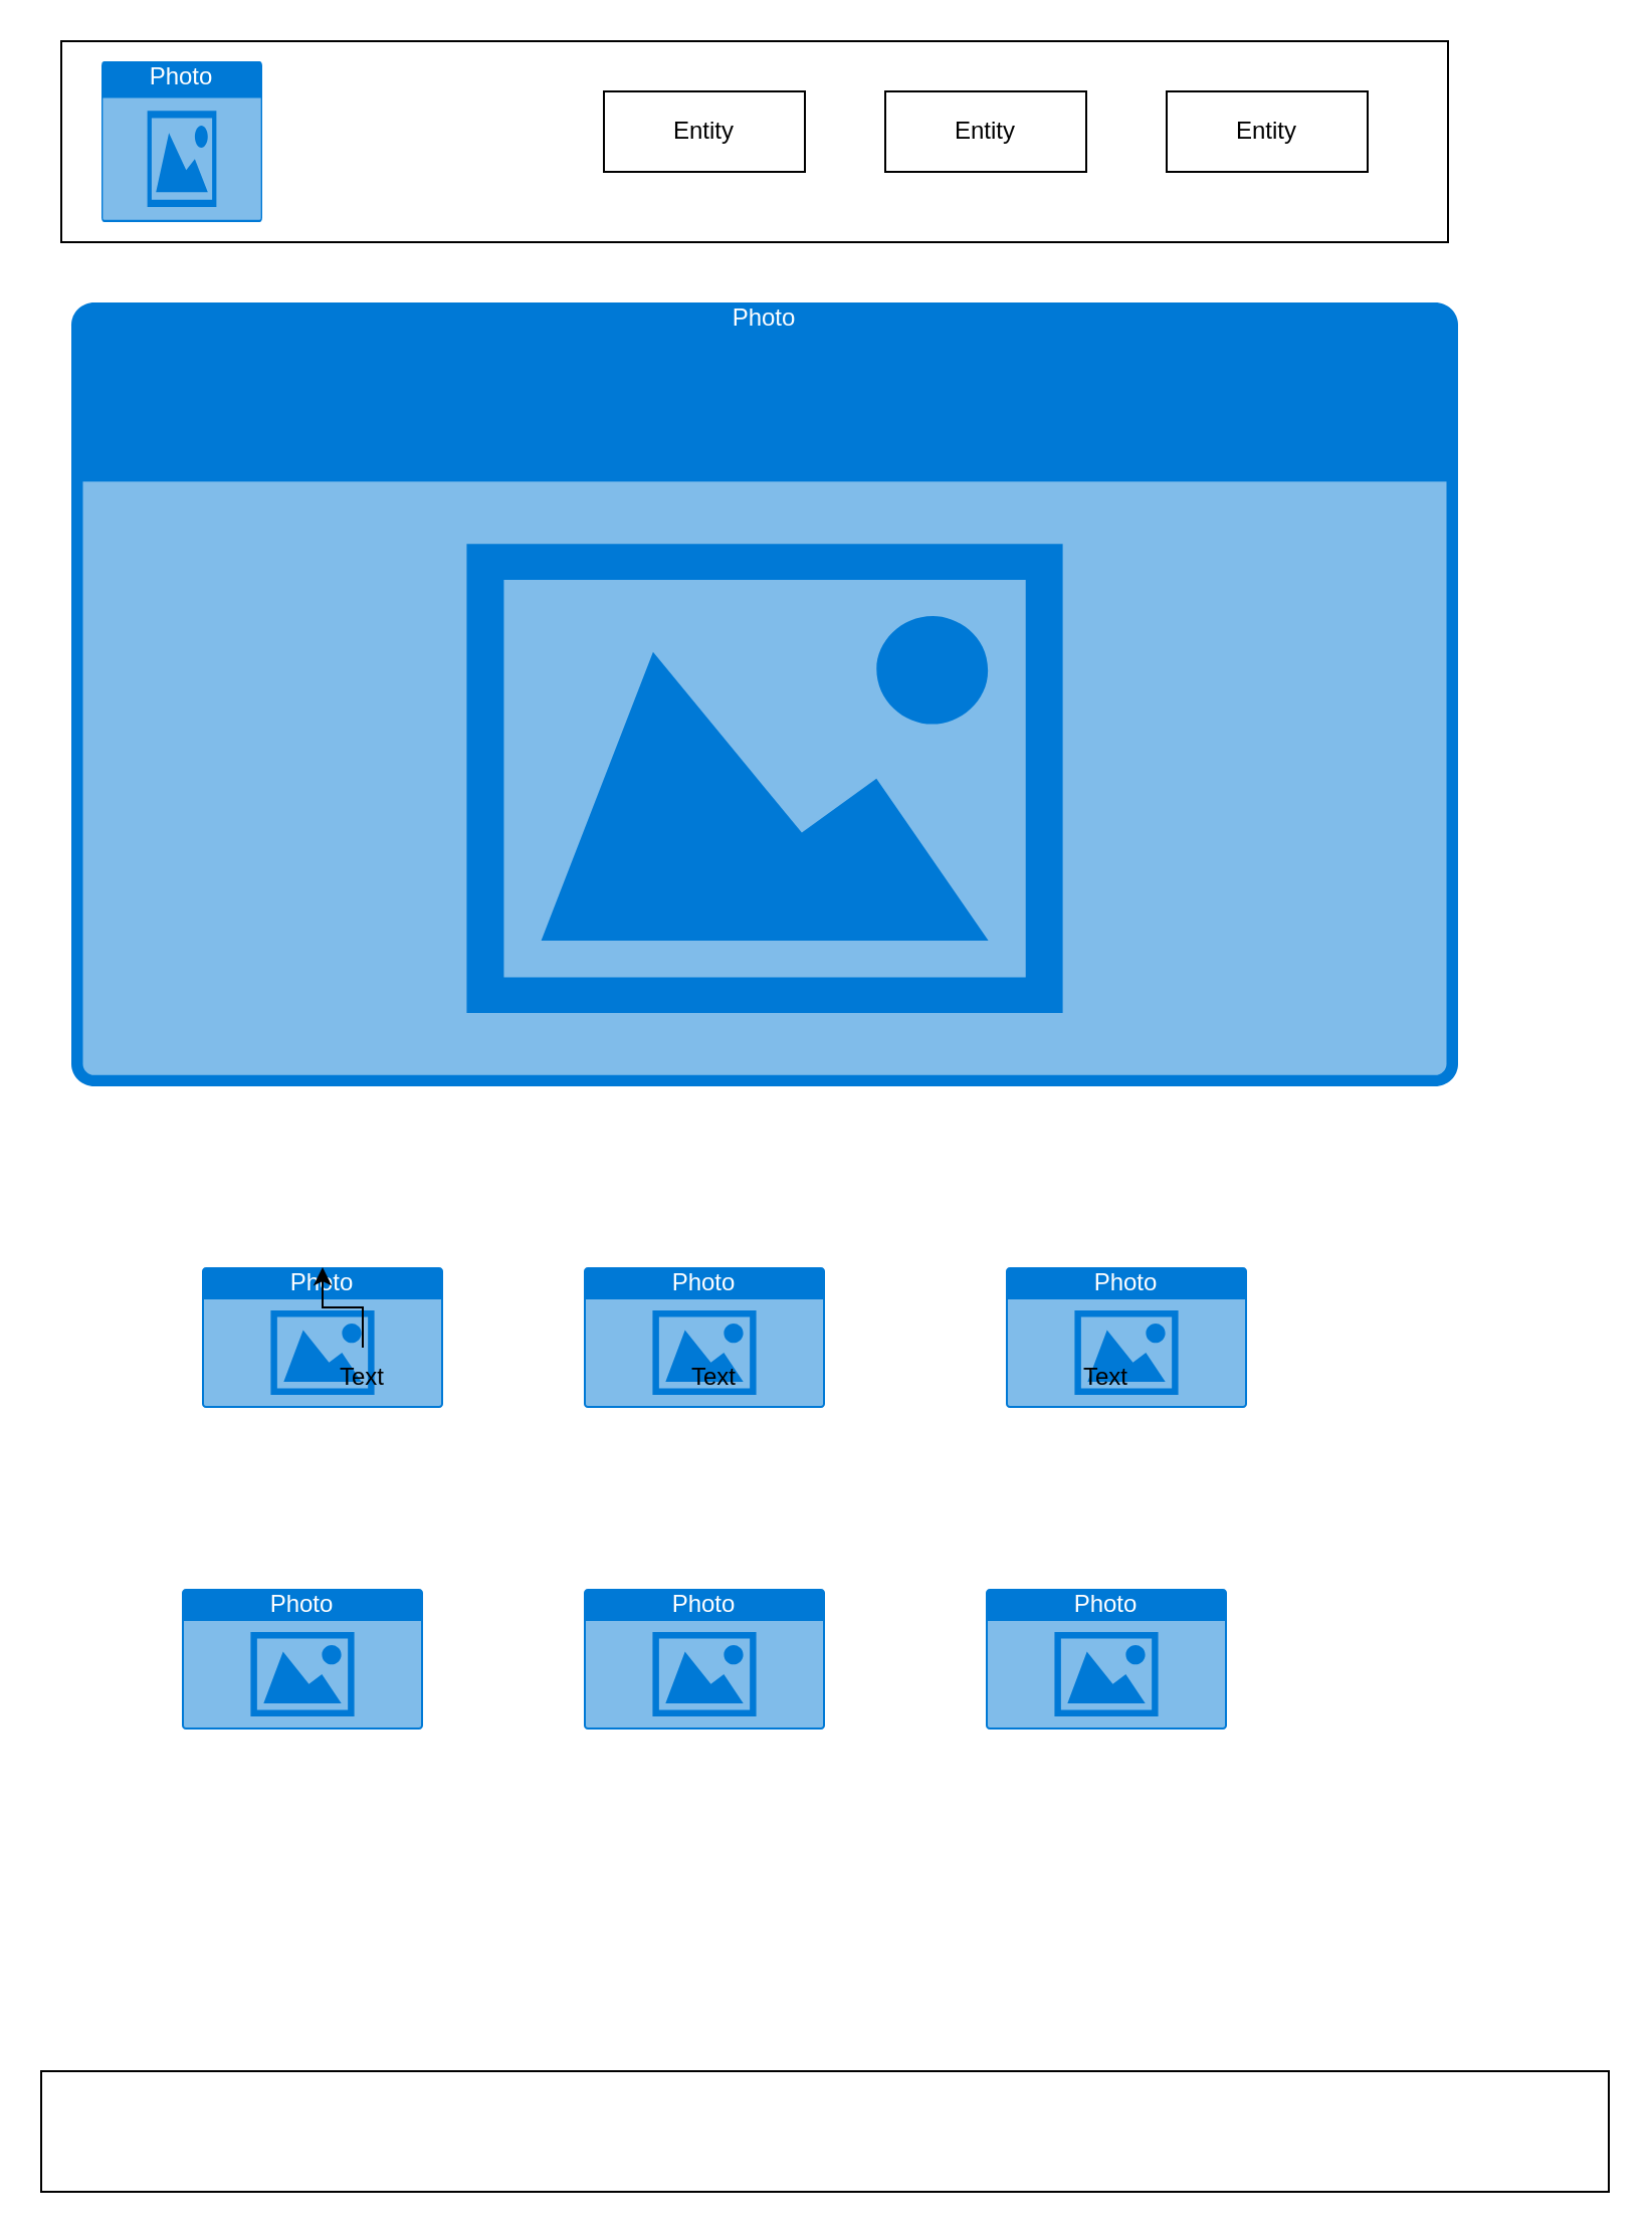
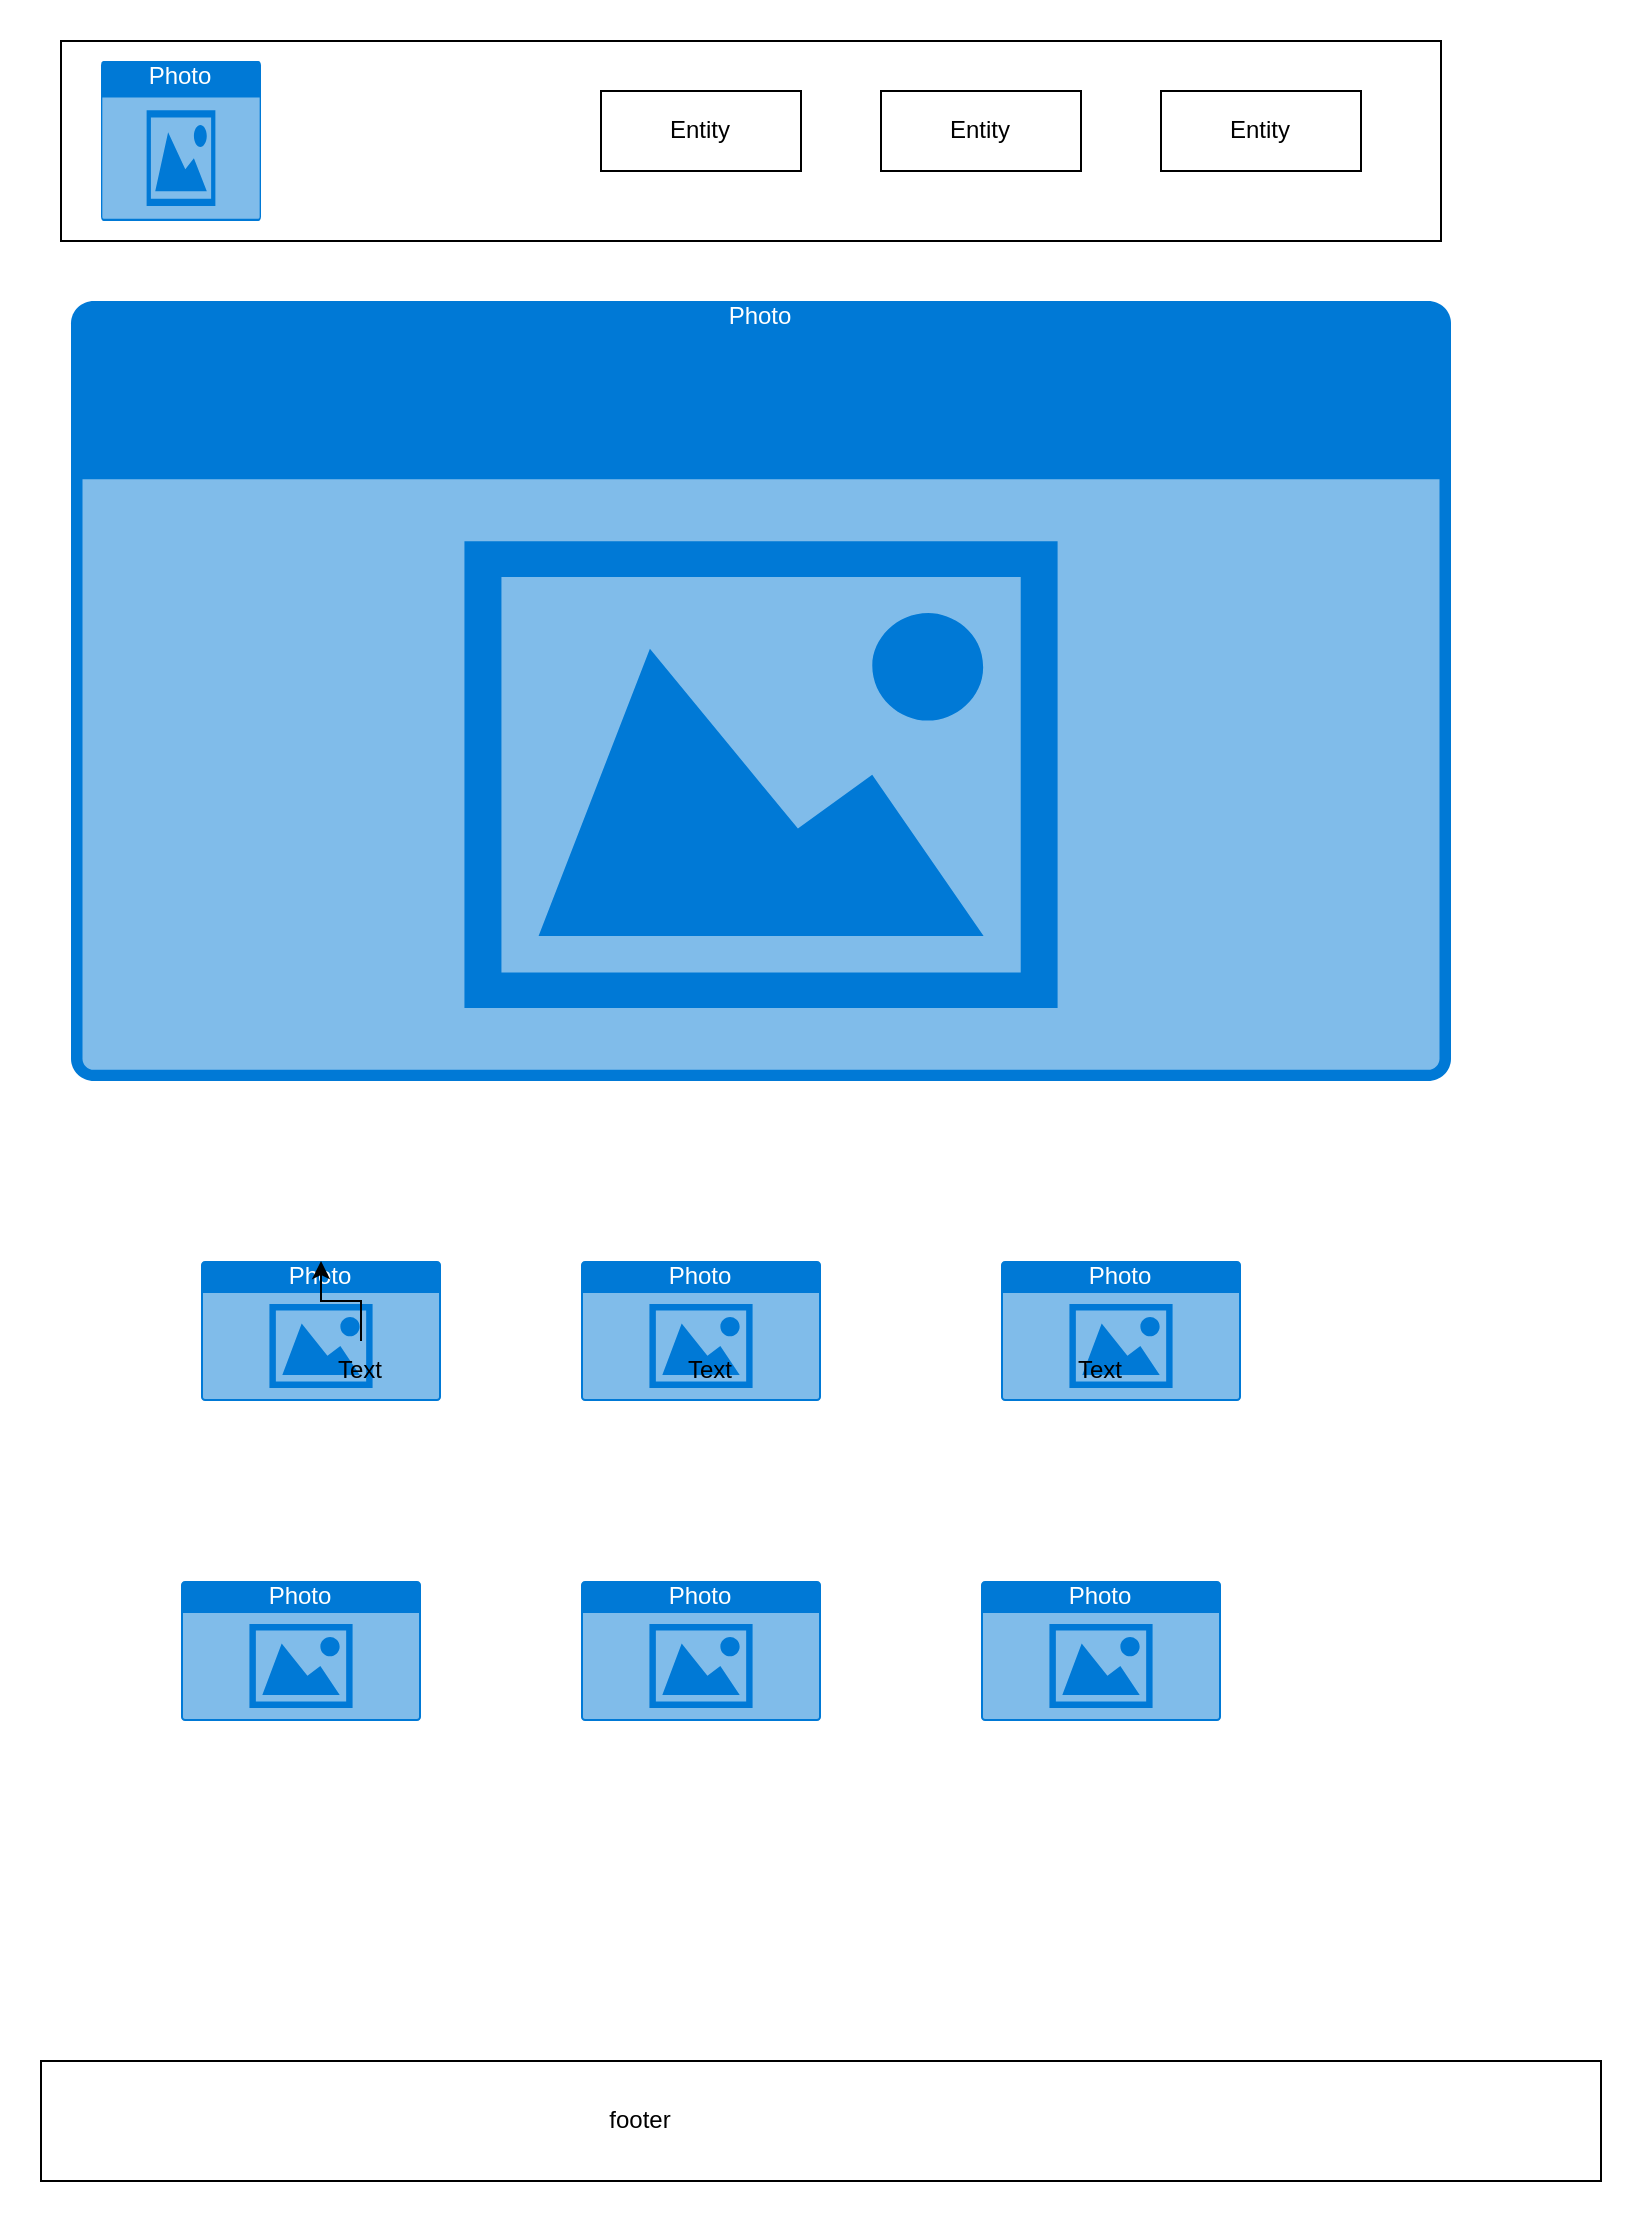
  <mxCell id="0" />
  <mxCell id="1" parent="0" />
  <mxCell id="2" value="" style="rounded=0;whiteSpace=wrap;html=1;" vertex="1" parent="1"><mxGeometry x="30" y="20" width="690" height="100" as="geometry" /></mxCell>
  <mxCell id="3" value="Entity" style="whiteSpace=wrap;html=1;align=center;" vertex="1" parent="1"><mxGeometry x="300" y="45" width="100" height="40" as="geometry" /></mxCell>
  <mxCell id="4" value="Entity" style="whiteSpace=wrap;html=1;align=center;" vertex="1" parent="1"><mxGeometry x="440" y="45" width="100" height="40" as="geometry" /></mxCell>
  <mxCell id="5" value="Entity" style="whiteSpace=wrap;html=1;align=center;" vertex="1" parent="1"><mxGeometry x="580" y="45" width="100" height="40" as="geometry" /></mxCell>
  <mxCell id="6" value="Photo" style="html=1;whiteSpace=wrap;strokeColor=none;fillColor=#0079D6;labelPosition=center;verticalLabelPosition=middle;verticalAlign=top;align=center;fontSize=12;outlineConnect=0;spacingTop=-6;fontColor=#FFFFFF;sketch=0;shape=mxgraph.sitemap.photo;" vertex="1" parent="1"><mxGeometry x="50" y="30" width="80" height="80" as="geometry" /></mxCell>
  <mxCell id="7" value="Photo" style="html=1;whiteSpace=wrap;strokeColor=none;fillColor=#0079D6;labelPosition=center;verticalLabelPosition=middle;verticalAlign=top;align=center;fontSize=12;outlineConnect=0;spacingTop=-6;fontColor=#FFFFFF;sketch=0;shape=mxgraph.sitemap.photo;" vertex="1" parent="1"><mxGeometry x="35" y="150" width="690" height="390" as="geometry" /></mxCell>
  <mxCell id="8" value="Photo" style="html=1;whiteSpace=wrap;strokeColor=none;fillColor=#0079D6;labelPosition=center;verticalLabelPosition=middle;verticalAlign=top;align=center;fontSize=12;outlineConnect=0;spacingTop=-6;fontColor=#FFFFFF;sketch=0;shape=mxgraph.sitemap.photo;" vertex="1" parent="1"><mxGeometry x="500" y="630" width="120" height="70" as="geometry" /></mxCell>
  <mxCell id="9" value="Photo" style="html=1;whiteSpace=wrap;strokeColor=none;fillColor=#0079D6;labelPosition=center;verticalLabelPosition=middle;verticalAlign=top;align=center;fontSize=12;outlineConnect=0;spacingTop=-6;fontColor=#FFFFFF;sketch=0;shape=mxgraph.sitemap.photo;" vertex="1" parent="1"><mxGeometry x="290" y="630" width="120" height="70" as="geometry" /></mxCell>
  <mxCell id="10" value="Photo" style="html=1;whiteSpace=wrap;strokeColor=none;fillColor=#0079D6;labelPosition=center;verticalLabelPosition=middle;verticalAlign=top;align=center;fontSize=12;outlineConnect=0;spacingTop=-6;fontColor=#FFFFFF;sketch=0;shape=mxgraph.sitemap.photo;" vertex="1" parent="1"><mxGeometry x="100" y="630" width="120" height="70" as="geometry" /></mxCell>
  <mxCell id="11" value="" style="edgeStyle=orthogonalEdgeStyle;rounded=0;orthogonalLoop=1;jettySize=auto;html=1;" edge="1" parent="1" source="14" target="10"><mxGeometry relative="1" as="geometry" /></mxCell>
  <mxCell id="12" value="Text" style="text;html=1;align=center;verticalAlign=middle;whiteSpace=wrap;rounded=0;" vertex="1" parent="1"><mxGeometry x="325" y="670" width="60" height="30" as="geometry" /></mxCell>
  <mxCell id="13" value="Text" style="text;html=1;align=center;verticalAlign=middle;whiteSpace=wrap;rounded=0;" vertex="1" parent="1"><mxGeometry x="520" y="670" width="60" height="30" as="geometry" /></mxCell>
  <mxCell id="14" value="Text" style="text;html=1;align=center;verticalAlign=middle;whiteSpace=wrap;rounded=0;" vertex="1" parent="1"><mxGeometry x="150" y="670" width="60" height="30" as="geometry" /></mxCell>
  <mxCell id="15" value="Photo" style="html=1;whiteSpace=wrap;strokeColor=none;fillColor=#0079D6;labelPosition=center;verticalLabelPosition=middle;verticalAlign=top;align=center;fontSize=12;outlineConnect=0;spacingTop=-6;fontColor=#FFFFFF;sketch=0;shape=mxgraph.sitemap.photo;" vertex="1" parent="1"><mxGeometry x="90" y="790" width="120" height="70" as="geometry" /></mxCell>
  <mxCell id="16" value="Photo" style="html=1;whiteSpace=wrap;strokeColor=none;fillColor=#0079D6;labelPosition=center;verticalLabelPosition=middle;verticalAlign=top;align=center;fontSize=12;outlineConnect=0;spacingTop=-6;fontColor=#FFFFFF;sketch=0;shape=mxgraph.sitemap.photo;" vertex="1" parent="1"><mxGeometry x="290" y="790" width="120" height="70" as="geometry" /></mxCell>
  <mxCell id="17" value="Photo" style="html=1;whiteSpace=wrap;strokeColor=none;fillColor=#0079D6;labelPosition=center;verticalLabelPosition=middle;verticalAlign=top;align=center;fontSize=12;outlineConnect=0;spacingTop=-6;fontColor=#FFFFFF;sketch=0;shape=mxgraph.sitemap.photo;" vertex="1" parent="1"><mxGeometry x="490" y="790" width="120" height="70" as="geometry" /></mxCell>
  <mxCell id="18" value="" style="rounded=0;whiteSpace=wrap;html=1;" vertex="1" parent="1"><mxGeometry x="20" y="1030" width="780" height="60" as="geometry" /></mxCell>
+ <mxCell id="19" value="footer" style="text;html=1;align=center;verticalAlign=middle;whiteSpace=wrap;rounded=0;" vertex="1" parent="1"><mxGeometry x="290" y="1045" width="60" height="30" as="geometry" /></mxCell>
